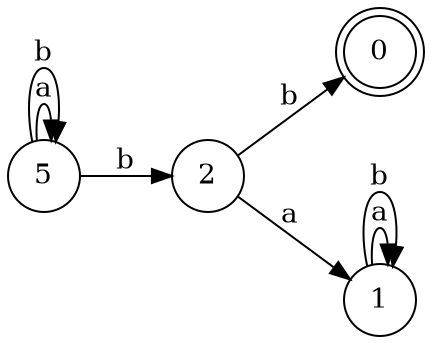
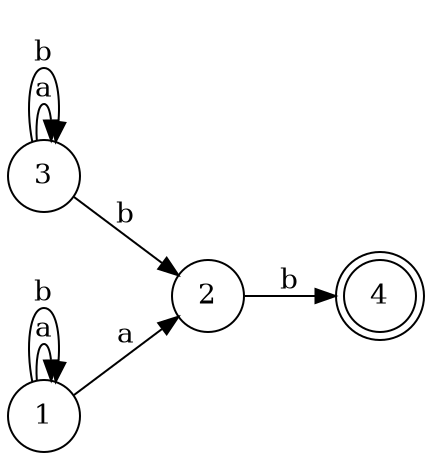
  digraph {
    rankdir=LR
    node [shape=circle]
-   0 [shape=doublecircle]
-   3 [label=5]
+   0 [shape=doublecircle label=4]
+   3
    2
    1
    3 -> 3 [label=a]
    3 -> 3 [label=b]
    3 -> 2 [label=b]
    2 -> 0 [label=b]
-   2 -> 1 [label=a]
+   1 -> 2 [label=a]
    1 -> 1 [label=a]
    1 -> 1 [label=b]
  }
